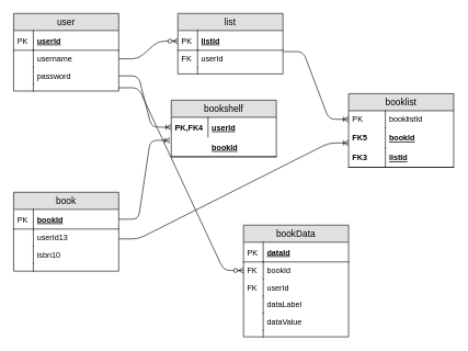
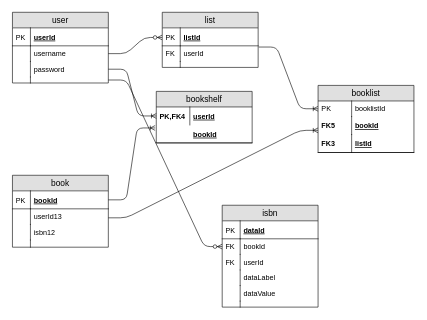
  <mxCell id="0" />
  <mxCell id="1" parent="0" />
  <mxCell id="2" value="user" style="swimlane;fontStyle=0;childLayout=stackLayout;horizontal=1;startSize=26;fillColor=#e0e0e0;horizontalStack=0;resizeParent=1;resizeParentMax=0;resizeLast=0;collapsible=1;marginBottom=0;swimlaneFillColor=#ffffff;align=center;fontSize=14;" parent="1" vertex="1"><mxGeometry x="20" y="20" width="160" height="118" as="geometry" /></mxCell>
  <mxCell id="3" value="userId" style="shape=partialRectangle;top=0;left=0;right=0;bottom=1;align=left;verticalAlign=middle;fillColor=none;spacingLeft=34;spacingRight=4;overflow=hidden;rotatable=0;points=[[0,0.5],[1,0.5]];portConstraint=eastwest;dropTarget=0;fontStyle=5;fontSize=12;" parent="2" vertex="1"><mxGeometry y="26" width="160" height="30" as="geometry" /></mxCell>
  <mxCell id="4" value="PK" style="shape=partialRectangle;top=0;left=0;bottom=0;fillColor=none;align=left;verticalAlign=middle;spacingLeft=4;spacingRight=4;overflow=hidden;rotatable=0;points=[];portConstraint=eastwest;part=1;fontSize=12;" parent="3" vertex="1" connectable="0"><mxGeometry width="30" height="30" as="geometry" /></mxCell>
  <mxCell id="5" value="" style="edgeStyle=entityRelationEdgeStyle;fontSize=12;html=1;endArrow=ERzeroToMany;endFill=1;exitX=1;exitY=0.5;exitDx=0;exitDy=0;" parent="2" source="6" edge="1"><mxGeometry width="100" height="100" relative="1" as="geometry"><mxPoint x="150" y="142" as="sourcePoint" /><mxPoint x="250" y="42" as="targetPoint" /></mxGeometry></mxCell>
  <mxCell id="6" value="username" style="shape=partialRectangle;top=0;left=0;right=0;bottom=0;align=left;verticalAlign=top;fillColor=none;spacingLeft=34;spacingRight=4;overflow=hidden;rotatable=0;points=[[0,0.5],[1,0.5]];portConstraint=eastwest;dropTarget=0;fontSize=12;" parent="2" vertex="1"><mxGeometry y="56" width="160" height="26" as="geometry" /></mxCell>
  <mxCell id="7" value="" style="shape=partialRectangle;top=0;left=0;bottom=0;fillColor=none;align=left;verticalAlign=top;spacingLeft=4;spacingRight=4;overflow=hidden;rotatable=0;points=[];portConstraint=eastwest;part=1;fontSize=12;" parent="6" vertex="1" connectable="0"><mxGeometry width="30" height="26" as="geometry" /></mxCell>
  <mxCell id="8" value="password" style="shape=partialRectangle;top=0;left=0;right=0;bottom=0;align=left;verticalAlign=top;fillColor=none;spacingLeft=34;spacingRight=4;overflow=hidden;rotatable=0;points=[[0,0.5],[1,0.5]];portConstraint=eastwest;dropTarget=0;fontSize=12;" parent="2" vertex="1"><mxGeometry y="82" width="160" height="26" as="geometry" /></mxCell>
  <mxCell id="9" value="" style="shape=partialRectangle;top=0;left=0;bottom=0;fillColor=none;align=left;verticalAlign=top;spacingLeft=4;spacingRight=4;overflow=hidden;rotatable=0;points=[];portConstraint=eastwest;part=1;fontSize=12;" parent="8" vertex="1" connectable="0"><mxGeometry width="30" height="26" as="geometry" /></mxCell>
  <mxCell id="10" value="" style="shape=partialRectangle;top=0;left=0;right=0;bottom=0;align=left;verticalAlign=top;fillColor=none;spacingLeft=34;spacingRight=4;overflow=hidden;rotatable=0;points=[[0,0.5],[1,0.5]];portConstraint=eastwest;dropTarget=0;fontSize=12;" parent="2" vertex="1"><mxGeometry y="108" width="160" height="10" as="geometry" /></mxCell>
  <mxCell id="11" value="" style="shape=partialRectangle;top=0;left=0;bottom=0;fillColor=none;align=left;verticalAlign=top;spacingLeft=4;spacingRight=4;overflow=hidden;rotatable=0;points=[];portConstraint=eastwest;part=1;fontSize=12;" parent="10" vertex="1" connectable="0"><mxGeometry width="30" height="10" as="geometry" /></mxCell>
  <mxCell id="12" value="book" style="swimlane;fontStyle=0;childLayout=stackLayout;horizontal=1;startSize=26;fillColor=#e0e0e0;horizontalStack=0;resizeParent=1;resizeParentMax=0;resizeLast=0;collapsible=1;marginBottom=0;swimlaneFillColor=#ffffff;align=center;fontSize=14;" parent="1" vertex="1"><mxGeometry x="20" y="292" width="160" height="120" as="geometry" /></mxCell>
  <mxCell id="13" value="bookId" style="shape=partialRectangle;top=0;left=0;right=0;bottom=1;align=left;verticalAlign=middle;fillColor=none;spacingLeft=34;spacingRight=4;overflow=hidden;rotatable=0;points=[[0,0.5],[1,0.5]];portConstraint=eastwest;dropTarget=0;fontStyle=5;fontSize=12;" vertex="1" parent="12"><mxGeometry y="26" width="160" height="30" as="geometry" /></mxCell>
  <mxCell id="14" value="PK" style="shape=partialRectangle;top=0;left=0;bottom=0;fillColor=none;align=left;verticalAlign=middle;spacingLeft=4;spacingRight=4;overflow=hidden;rotatable=0;points=[];portConstraint=eastwest;part=1;fontSize=12;" vertex="1" connectable="0" parent="13"><mxGeometry width="30" height="30" as="geometry" /></mxCell>
  <mxCell id="15" value="userId13" style="shape=partialRectangle;top=0;left=0;right=0;bottom=0;align=left;verticalAlign=top;fillColor=none;spacingLeft=34;spacingRight=4;overflow=hidden;rotatable=0;points=[[0,0.5],[1,0.5]];portConstraint=eastwest;dropTarget=0;fontSize=12;" parent="12" vertex="1"><mxGeometry y="56" width="160" height="26" as="geometry" /></mxCell>
  <mxCell id="16" value="" style="shape=partialRectangle;top=0;left=0;bottom=0;fillColor=none;align=left;verticalAlign=top;spacingLeft=4;spacingRight=4;overflow=hidden;rotatable=0;points=[];portConstraint=eastwest;part=1;fontSize=12;" parent="15" vertex="1" connectable="0"><mxGeometry width="30" height="26" as="geometry" /></mxCell>
- <mxCell id="17" value="isbn10" style="shape=partialRectangle;top=0;left=0;right=0;bottom=0;align=left;verticalAlign=top;fillColor=none;spacingLeft=34;spacingRight=4;overflow=hidden;rotatable=0;points=[[0,0.5],[1,0.5]];portConstraint=eastwest;dropTarget=0;fontSize=12;" parent="12" vertex="1"><mxGeometry y="82" width="160" height="26" as="geometry" /></mxCell>
+ <mxCell id="17" value="isbn12" style="shape=partialRectangle;top=0;left=0;right=0;bottom=0;align=left;verticalAlign=top;fillColor=none;spacingLeft=34;spacingRight=4;overflow=hidden;rotatable=0;points=[[0,0.5],[1,0.5]];portConstraint=eastwest;dropTarget=0;fontSize=12;" parent="12" vertex="1"><mxGeometry y="82" width="160" height="26" as="geometry" /></mxCell>
  <mxCell id="18" value="" style="shape=partialRectangle;top=0;left=0;bottom=0;fillColor=none;align=left;verticalAlign=top;spacingLeft=4;spacingRight=4;overflow=hidden;rotatable=0;points=[];portConstraint=eastwest;part=1;fontSize=12;" parent="17" vertex="1" connectable="0"><mxGeometry width="30" height="26" as="geometry" /></mxCell>
  <mxCell id="19" value="" style="shape=partialRectangle;top=0;left=0;right=0;bottom=0;align=left;verticalAlign=top;fillColor=none;spacingLeft=34;spacingRight=4;overflow=hidden;rotatable=0;points=[[0,0.5],[1,0.5]];portConstraint=eastwest;dropTarget=0;fontSize=12;" parent="12" vertex="1"><mxGeometry y="108" width="160" height="12" as="geometry" /></mxCell>
  <mxCell id="20" value="" style="shape=partialRectangle;top=0;left=0;bottom=0;fillColor=none;align=left;verticalAlign=top;spacingLeft=4;spacingRight=4;overflow=hidden;rotatable=0;points=[];portConstraint=eastwest;part=1;fontSize=12;" parent="19" vertex="1" connectable="0"><mxGeometry width="30" height="12" as="geometry" /></mxCell>
  <mxCell id="21" value="booklist" style="swimlane;fontStyle=0;childLayout=stackLayout;horizontal=1;startSize=26;fillColor=#e0e0e0;horizontalStack=0;resizeParent=1;resizeParentMax=0;resizeLast=0;collapsible=1;marginBottom=0;swimlaneFillColor=#ffffff;align=center;fontSize=14;" parent="1" vertex="1"><mxGeometry x="530" y="142" width="160" height="112" as="geometry" /></mxCell>
  <mxCell id="22" value="booklistId" style="shape=partialRectangle;top=0;left=0;right=0;bottom=0;align=left;verticalAlign=top;fillColor=none;spacingLeft=60;spacingRight=4;overflow=hidden;rotatable=0;points=[[0,0.5],[1,0.5]];portConstraint=eastwest;dropTarget=0;fontSize=12;" parent="21" vertex="1"><mxGeometry y="26" width="160" height="26" as="geometry" /></mxCell>
  <mxCell id="23" value="PK" style="shape=partialRectangle;top=0;left=0;bottom=0;fillColor=none;align=left;verticalAlign=top;spacingLeft=4;spacingRight=4;overflow=hidden;rotatable=0;points=[];portConstraint=eastwest;part=1;fontSize=12;" parent="22" vertex="1" connectable="0"><mxGeometry width="56" height="26" as="geometry" /></mxCell>
  <mxCell id="24" value="bookId" style="shape=partialRectangle;top=0;left=0;right=0;bottom=0;align=left;verticalAlign=middle;fillColor=none;spacingLeft=60;spacingRight=4;overflow=hidden;rotatable=0;points=[[0,0.5],[1,0.5]];portConstraint=eastwest;dropTarget=0;fontStyle=5;fontSize=12;" parent="21" vertex="1"><mxGeometry y="52" width="160" height="30" as="geometry" /></mxCell>
  <mxCell id="25" value="FK5" style="shape=partialRectangle;fontStyle=1;top=0;left=0;bottom=0;fillColor=none;align=left;verticalAlign=middle;spacingLeft=4;spacingRight=4;overflow=hidden;rotatable=0;points=[];portConstraint=eastwest;part=1;fontSize=12;" parent="24" vertex="1" connectable="0"><mxGeometry width="56" height="30" as="geometry" /></mxCell>
  <mxCell id="26" value="listId" style="shape=partialRectangle;top=0;left=0;right=0;bottom=1;align=left;verticalAlign=middle;fillColor=none;spacingLeft=60;spacingRight=4;overflow=hidden;rotatable=0;points=[[0,0.5],[1,0.5]];portConstraint=eastwest;dropTarget=0;fontStyle=5;fontSize=12;" parent="21" vertex="1"><mxGeometry y="82" width="160" height="30" as="geometry" /></mxCell>
  <mxCell id="27" value="FK3" style="shape=partialRectangle;fontStyle=1;top=0;left=0;bottom=0;fillColor=none;align=left;verticalAlign=middle;spacingLeft=4;spacingRight=4;overflow=hidden;rotatable=0;points=[];portConstraint=eastwest;part=1;fontSize=12;" parent="26" vertex="1" connectable="0"><mxGeometry width="56" height="30" as="geometry" /></mxCell>
  <mxCell id="28" value="list" style="swimlane;fontStyle=0;childLayout=stackLayout;horizontal=1;startSize=26;fillColor=#e0e0e0;horizontalStack=0;resizeParent=1;resizeParentMax=0;resizeLast=0;collapsible=1;marginBottom=0;swimlaneFillColor=#ffffff;align=center;fontSize=14;" parent="1" vertex="1"><mxGeometry x="270" y="20" width="160" height="92" as="geometry" /></mxCell>
  <mxCell id="29" value="listId" style="shape=partialRectangle;top=0;left=0;right=0;bottom=1;align=left;verticalAlign=middle;fillColor=none;spacingLeft=34;spacingRight=4;overflow=hidden;rotatable=0;points=[[0,0.5],[1,0.5]];portConstraint=eastwest;dropTarget=0;fontStyle=5;fontSize=12;" parent="28" vertex="1"><mxGeometry y="26" width="160" height="30" as="geometry" /></mxCell>
  <mxCell id="30" value="PK" style="shape=partialRectangle;top=0;left=0;bottom=0;fillColor=none;align=left;verticalAlign=middle;spacingLeft=4;spacingRight=4;overflow=hidden;rotatable=0;points=[];portConstraint=eastwest;part=1;fontSize=12;" parent="29" vertex="1" connectable="0"><mxGeometry width="30" height="30" as="geometry" /></mxCell>
  <mxCell id="31" value="userId" style="shape=partialRectangle;top=0;left=0;right=0;bottom=0;align=left;verticalAlign=top;fillColor=none;spacingLeft=34;spacingRight=4;overflow=hidden;rotatable=0;points=[[0,0.5],[1,0.5]];portConstraint=eastwest;dropTarget=0;fontSize=12;" parent="28" vertex="1"><mxGeometry y="56" width="160" height="26" as="geometry" /></mxCell>
  <mxCell id="32" value="FK" style="shape=partialRectangle;top=0;left=0;bottom=0;fillColor=none;align=left;verticalAlign=top;spacingLeft=4;spacingRight=4;overflow=hidden;rotatable=0;points=[];portConstraint=eastwest;part=1;fontSize=12;" parent="31" vertex="1" connectable="0"><mxGeometry width="30" height="26" as="geometry" /></mxCell>
  <mxCell id="33" value="" style="shape=partialRectangle;top=0;left=0;right=0;bottom=0;align=left;verticalAlign=top;fillColor=none;spacingLeft=34;spacingRight=4;overflow=hidden;rotatable=0;points=[[0,0.5],[1,0.5]];portConstraint=eastwest;dropTarget=0;fontSize=12;" parent="28" vertex="1"><mxGeometry y="82" width="160" height="10" as="geometry" /></mxCell>
  <mxCell id="34" value="" style="shape=partialRectangle;top=0;left=0;bottom=0;fillColor=none;align=left;verticalAlign=top;spacingLeft=4;spacingRight=4;overflow=hidden;rotatable=0;points=[];portConstraint=eastwest;part=1;fontSize=12;" parent="33" vertex="1" connectable="0"><mxGeometry width="30" height="10" as="geometry" /></mxCell>
  <mxCell id="35" value="" style="edgeStyle=entityRelationEdgeStyle;fontSize=12;html=1;endArrow=ERoneToMany;exitX=1.006;exitY=0.077;exitDx=0;exitDy=0;exitPerimeter=0;entryX=0;entryY=0.5;entryDx=0;entryDy=0;" parent="1" source="31" target="22" edge="1"><mxGeometry width="100" height="100" relative="1" as="geometry"><mxPoint x="480" y="152" as="sourcePoint" /><mxPoint x="560" y="132" as="targetPoint" /></mxGeometry></mxCell>
  <mxCell id="36" value="" style="edgeStyle=entityRelationEdgeStyle;fontSize=12;html=1;endArrow=ERoneToMany;entryX=0;entryY=0.767;entryDx=0;entryDy=0;entryPerimeter=0;exitX=1;exitY=0.5;exitDx=0;exitDy=0;" parent="1" target="24" edge="1"><mxGeometry width="100" height="100" relative="1" as="geometry"><mxPoint x="180" y="363" as="sourcePoint" /><mxPoint x="570" y="282" as="targetPoint" /></mxGeometry></mxCell>
- <mxCell id="37" value="bookData" style="swimlane;fontStyle=0;childLayout=stackLayout;horizontal=1;startSize=26;fillColor=#e0e0e0;horizontalStack=0;resizeParent=1;resizeParentMax=0;resizeLast=0;collapsible=1;marginBottom=0;swimlaneFillColor=#ffffff;align=center;fontSize=14;" parent="1" vertex="1"><mxGeometry x="370" y="342" width="160" height="170" as="geometry" /></mxCell>
+ <mxCell id="37" value="isbn" style="swimlane;fontStyle=0;childLayout=stackLayout;horizontal=1;startSize=26;fillColor=#e0e0e0;horizontalStack=0;resizeParent=1;resizeParentMax=0;resizeLast=0;collapsible=1;marginBottom=0;swimlaneFillColor=#ffffff;align=center;fontSize=14;" parent="1" vertex="1"><mxGeometry x="370" y="342" width="160" height="170" as="geometry" /></mxCell>
  <mxCell id="38" value="dataId" style="shape=partialRectangle;top=0;left=0;right=0;bottom=1;align=left;verticalAlign=middle;fillColor=none;spacingLeft=34;spacingRight=4;overflow=hidden;rotatable=0;points=[[0,0.5],[1,0.5]];portConstraint=eastwest;dropTarget=0;fontStyle=5;fontSize=12;" parent="37" vertex="1"><mxGeometry y="26" width="160" height="30" as="geometry" /></mxCell>
  <mxCell id="39" value="PK" style="shape=partialRectangle;top=0;left=0;bottom=0;fillColor=none;align=left;verticalAlign=middle;spacingLeft=4;spacingRight=4;overflow=hidden;rotatable=0;points=[];portConstraint=eastwest;part=1;fontSize=12;" parent="38" vertex="1" connectable="0"><mxGeometry width="30" height="30" as="geometry" /></mxCell>
  <mxCell id="40" value="bookId" style="shape=partialRectangle;top=0;left=0;right=0;bottom=0;align=left;verticalAlign=top;fillColor=none;spacingLeft=34;spacingRight=4;overflow=hidden;rotatable=0;points=[[0,0.5],[1,0.5]];portConstraint=eastwest;dropTarget=0;fontSize=12;" parent="37" vertex="1"><mxGeometry y="56" width="160" height="26" as="geometry" /></mxCell>
  <mxCell id="41" value="FK" style="shape=partialRectangle;top=0;left=0;bottom=0;fillColor=none;align=left;verticalAlign=top;spacingLeft=4;spacingRight=4;overflow=hidden;rotatable=0;points=[];portConstraint=eastwest;part=1;fontSize=12;" parent="40" vertex="1" connectable="0"><mxGeometry width="30" height="26" as="geometry" /></mxCell>
  <mxCell id="42" value="userId" style="shape=partialRectangle;top=0;left=0;right=0;bottom=0;align=left;verticalAlign=top;fillColor=none;spacingLeft=34;spacingRight=4;overflow=hidden;rotatable=0;points=[[0,0.5],[1,0.5]];portConstraint=eastwest;dropTarget=0;fontSize=12;" vertex="1" parent="37"><mxGeometry y="82" width="160" height="26" as="geometry" /></mxCell>
  <mxCell id="43" value="FK" style="shape=partialRectangle;top=0;left=0;bottom=0;fillColor=none;align=left;verticalAlign=top;spacingLeft=4;spacingRight=4;overflow=hidden;rotatable=0;points=[];portConstraint=eastwest;part=1;fontSize=12;" vertex="1" connectable="0" parent="42"><mxGeometry width="30" height="26" as="geometry" /></mxCell>
  <mxCell id="44" value="dataLabel" style="shape=partialRectangle;top=0;left=0;right=0;bottom=0;align=left;verticalAlign=top;fillColor=none;spacingLeft=34;spacingRight=4;overflow=hidden;rotatable=0;points=[[0,0.5],[1,0.5]];portConstraint=eastwest;dropTarget=0;fontSize=12;" parent="37" vertex="1"><mxGeometry y="108" width="160" height="26" as="geometry" /></mxCell>
  <mxCell id="45" value="" style="shape=partialRectangle;top=0;left=0;bottom=0;fillColor=none;align=left;verticalAlign=top;spacingLeft=4;spacingRight=4;overflow=hidden;rotatable=0;points=[];portConstraint=eastwest;part=1;fontSize=12;" parent="44" vertex="1" connectable="0"><mxGeometry width="30" height="26" as="geometry" /></mxCell>
  <mxCell id="46" value="dataValue" style="shape=partialRectangle;top=0;left=0;right=0;bottom=0;align=left;verticalAlign=top;fillColor=none;spacingLeft=34;spacingRight=4;overflow=hidden;rotatable=0;points=[[0,0.5],[1,0.5]];portConstraint=eastwest;dropTarget=0;fontSize=12;" parent="37" vertex="1"><mxGeometry y="134" width="160" height="26" as="geometry" /></mxCell>
  <mxCell id="47" value="" style="shape=partialRectangle;top=0;left=0;bottom=0;fillColor=none;align=left;verticalAlign=top;spacingLeft=4;spacingRight=4;overflow=hidden;rotatable=0;points=[];portConstraint=eastwest;part=1;fontSize=12;" parent="46" vertex="1" connectable="0"><mxGeometry width="30" height="26" as="geometry" /></mxCell>
  <mxCell id="48" value="" style="shape=partialRectangle;top=0;left=0;right=0;bottom=0;align=left;verticalAlign=top;fillColor=none;spacingLeft=34;spacingRight=4;overflow=hidden;rotatable=0;points=[[0,0.5],[1,0.5]];portConstraint=eastwest;dropTarget=0;fontSize=12;" parent="37" vertex="1"><mxGeometry y="160" width="160" height="10" as="geometry" /></mxCell>
  <mxCell id="49" value="" style="shape=partialRectangle;top=0;left=0;bottom=0;fillColor=none;align=left;verticalAlign=top;spacingLeft=4;spacingRight=4;overflow=hidden;rotatable=0;points=[];portConstraint=eastwest;part=1;fontSize=12;" parent="48" vertex="1" connectable="0"><mxGeometry width="30" height="10" as="geometry" /></mxCell>
  <mxCell id="50" value="bookshelf" style="swimlane;fontStyle=0;childLayout=stackLayout;horizontal=1;startSize=26;fillColor=#e0e0e0;horizontalStack=0;resizeParent=1;resizeParentMax=0;resizeLast=0;collapsible=1;marginBottom=0;swimlaneFillColor=#ffffff;align=center;fontSize=14;" vertex="1" parent="1"><mxGeometry x="260" y="152" width="160" height="86" as="geometry" /></mxCell>
  <mxCell id="51" value="userId" style="shape=partialRectangle;top=0;left=0;right=0;bottom=0;align=left;verticalAlign=middle;fillColor=none;spacingLeft=60;spacingRight=4;overflow=hidden;rotatable=0;points=[[0,0.5],[1,0.5]];portConstraint=eastwest;dropTarget=0;fontStyle=5;fontSize=12;" vertex="1" parent="50"><mxGeometry y="26" width="160" height="30" as="geometry" /></mxCell>
  <mxCell id="52" value="PK,FK4" style="shape=partialRectangle;fontStyle=1;top=0;left=0;bottom=0;fillColor=none;align=left;verticalAlign=middle;spacingLeft=4;spacingRight=4;overflow=hidden;rotatable=0;points=[];portConstraint=eastwest;part=1;fontSize=12;" vertex="1" connectable="0" parent="51"><mxGeometry width="56" height="30" as="geometry" /></mxCell>
  <mxCell id="53" value="bookId" style="shape=partialRectangle;top=0;left=0;right=0;bottom=1;align=left;verticalAlign=middle;fillColor=none;spacingLeft=60;spacingRight=4;overflow=hidden;rotatable=0;points=[[0,0.5],[1,0.5]];portConstraint=eastwest;dropTarget=0;fontStyle=5;fontSize=12;" vertex="1" parent="50"><mxGeometry y="56" width="160" height="30" as="geometry" /></mxCell>
  <mxCell id="54" value="" style="edgeStyle=entityRelationEdgeStyle;fontSize=12;html=1;endArrow=ERoneToMany;exitX=1;exitY=0.5;exitDx=0;exitDy=0;entryX=-0.012;entryY=0.167;entryDx=0;entryDy=0;entryPerimeter=0;" edge="1" parent="1" source="13" target="53"><mxGeometry width="100" height="100" relative="1" as="geometry"><mxPoint x="230" y="282" as="sourcePoint" /><mxPoint x="180" y="322" as="targetPoint" /></mxGeometry></mxCell>
  <mxCell id="55" value="" style="edgeStyle=entityRelationEdgeStyle;fontSize=12;html=1;endArrow=ERoneToMany;exitX=1;exitY=0.5;exitDx=0;exitDy=0;" edge="1" parent="1" source="8" target="51"><mxGeometry width="100" height="100" relative="1" as="geometry"><mxPoint x="130" y="272" as="sourcePoint" /><mxPoint x="230" y="172" as="targetPoint" /></mxGeometry></mxCell>
  <mxCell id="56" value="" style="edgeStyle=entityRelationEdgeStyle;fontSize=12;html=1;endArrow=ERzeroToMany;endFill=1;exitX=1;exitY=0.5;exitDx=0;exitDy=0;entryX=0;entryY=0.5;entryDx=0;entryDy=0;" edge="1" parent="1" source="10" target="40"><mxGeometry width="100" height="100" relative="1" as="geometry"><mxPoint x="250" y="432" as="sourcePoint" /><mxPoint x="350" y="332" as="targetPoint" /></mxGeometry></mxCell>
